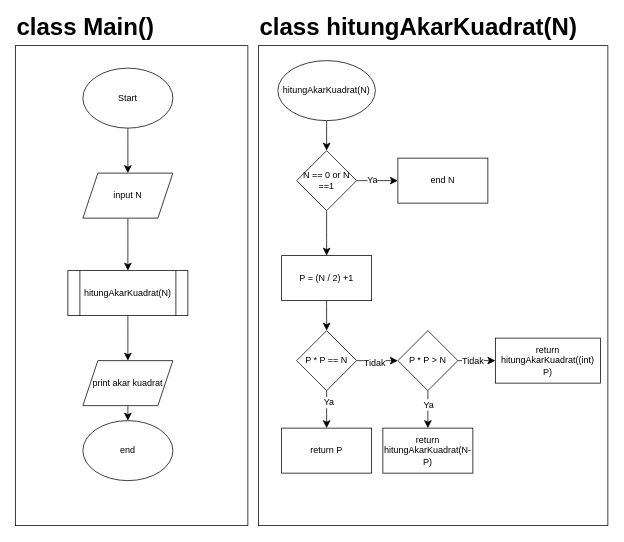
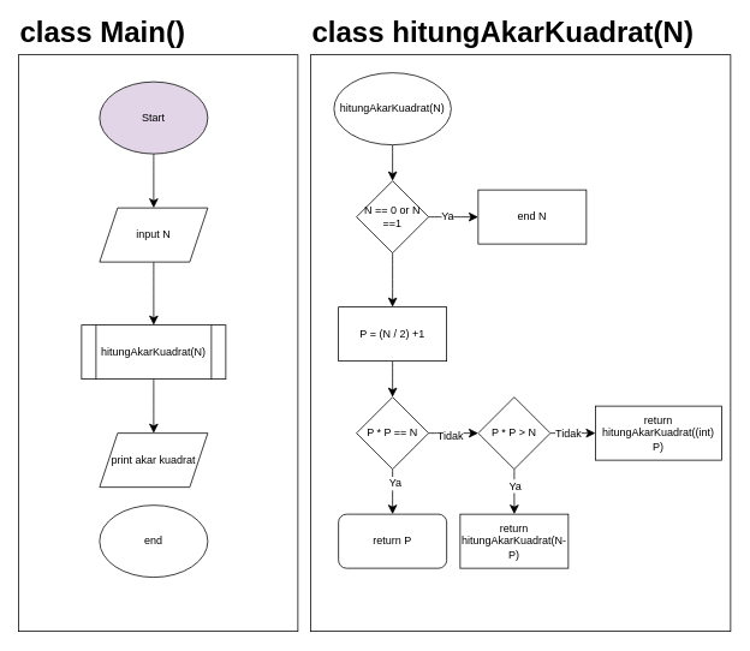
  <mxCell id="0" />
  <mxCell id="1" parent="0" />
  <mxCell id="2" value="" style="group" vertex="1" connectable="0" parent="1"><mxGeometry x="20" y="20" width="310" height="680" as="geometry" /></mxCell>
  <mxCell id="3" value="" style="rounded=0;whiteSpace=wrap;html=1;fillColor=none;container=0;" vertex="1" parent="2"><mxGeometry y="40" width="310" height="640" as="geometry" /></mxCell>
  <mxCell id="4" value="&lt;font style=&quot;font-size: 32px;&quot;&gt;&lt;b style=&quot;font-size: 32px;&quot;&gt;class Main()&lt;/b&gt;&lt;/font&gt;" style="text;html=1;align=left;verticalAlign=middle;whiteSpace=wrap;rounded=0;fontSize=32;container=0;" vertex="1" parent="2"><mxGeometry width="220" height="30" as="geometry" /></mxCell>
  <mxCell id="5" style="edgeStyle=none;curved=1;rounded=0;orthogonalLoop=1;jettySize=auto;html=1;entryX=0.5;entryY=0;entryDx=0;entryDy=0;fontSize=12;startSize=8;endSize=8;" edge="1" parent="2" source="6" target="8"><mxGeometry relative="1" as="geometry" /></mxCell>
- <mxCell id="6" value="Start" style="ellipse;whiteSpace=wrap;html=1;container=0;" vertex="1" parent="2"><mxGeometry x="90" y="70" width="120" height="80" as="geometry" /></mxCell>
+ <mxCell id="6" value="Start" style="ellipse;whiteSpace=wrap;html=1;container=0;fillColor=#e1d5e7;" vertex="1" parent="2"><mxGeometry x="90" y="70" width="120" height="80" as="geometry" /></mxCell>
  <mxCell id="7" style="edgeStyle=none;curved=1;rounded=0;orthogonalLoop=1;jettySize=auto;html=1;entryX=0.5;entryY=0;entryDx=0;entryDy=0;fontSize=12;startSize=8;endSize=8;" edge="1" parent="2" source="8" target="10"><mxGeometry relative="1" as="geometry" /></mxCell>
  <mxCell id="8" value="input N" style="shape=parallelogram;perimeter=parallelogramPerimeter;whiteSpace=wrap;html=1;fixedSize=1;container=0;" vertex="1" parent="2"><mxGeometry x="90" y="210" width="120" height="60" as="geometry" /></mxCell>
  <mxCell id="9" style="edgeStyle=none;curved=1;rounded=0;orthogonalLoop=1;jettySize=auto;html=1;entryX=0.5;entryY=0;entryDx=0;entryDy=0;fontSize=12;startSize=8;endSize=8;" edge="1" parent="2" source="10" target="12"><mxGeometry relative="1" as="geometry" /></mxCell>
  <mxCell id="10" value="hitungAkarKuadrat(N)" style="shape=process;whiteSpace=wrap;html=1;backgroundOutline=1;container=0;" vertex="1" parent="2"><mxGeometry x="70" y="340" width="160" height="60" as="geometry" /></mxCell>
- <mxCell id="11" style="edgeStyle=none;curved=1;rounded=0;orthogonalLoop=1;jettySize=auto;html=1;fontSize=12;startSize=8;endSize=8;" edge="1" parent="2" source="12" target="13"><mxGeometry relative="1" as="geometry" /></mxCell>
  <mxCell id="12" value="print akar kuadrat" style="shape=parallelogram;perimeter=parallelogramPerimeter;whiteSpace=wrap;html=1;fixedSize=1;container=0;" vertex="1" parent="2"><mxGeometry x="90" y="460" width="120" height="60" as="geometry" /></mxCell>
  <mxCell id="13" value="end" style="ellipse;whiteSpace=wrap;html=1;container=0;" vertex="1" parent="2"><mxGeometry x="90" y="540" width="120" height="80" as="geometry" /></mxCell>
  <mxCell id="14" value="" style="group" vertex="1" connectable="0" parent="1"><mxGeometry x="344" y="20" width="466" height="680" as="geometry" /></mxCell>
  <mxCell id="15" style="edgeStyle=none;curved=1;rounded=0;orthogonalLoop=1;jettySize=auto;html=1;entryX=0.5;entryY=0;entryDx=0;entryDy=0;fontSize=12;startSize=8;endSize=8;" edge="1" parent="14" source="16" target="20"><mxGeometry relative="1" as="geometry" /></mxCell>
  <mxCell id="16" value="hitungAkarKuadrat(N)" style="ellipse;whiteSpace=wrap;html=1;" vertex="1" parent="14"><mxGeometry x="26" y="60" width="130" height="80" as="geometry" /></mxCell>
  <mxCell id="17" style="edgeStyle=none;curved=1;rounded=0;orthogonalLoop=1;jettySize=auto;html=1;entryX=0;entryY=0.5;entryDx=0;entryDy=0;fontSize=12;startSize=8;endSize=8;" edge="1" parent="14" source="20" target="21"><mxGeometry relative="1" as="geometry" /></mxCell>
  <mxCell id="18" value="Ya" style="edgeLabel;html=1;align=center;verticalAlign=middle;resizable=0;points=[];fontSize=12;" vertex="1" connectable="0" parent="17"><mxGeometry x="-0.262" y="2" relative="1" as="geometry"><mxPoint as="offset" /></mxGeometry></mxCell>
  <mxCell id="19" style="edgeStyle=none;curved=1;rounded=0;orthogonalLoop=1;jettySize=auto;html=1;entryX=0.5;entryY=0;entryDx=0;entryDy=0;fontSize=12;startSize=8;endSize=8;" edge="1" parent="14" source="20" target="23"><mxGeometry relative="1" as="geometry" /></mxCell>
  <mxCell id="20" value="N == 0 or N ==1" style="rhombus;whiteSpace=wrap;html=1;" vertex="1" parent="14"><mxGeometry x="51" y="180" width="80" height="80" as="geometry" /></mxCell>
  <mxCell id="21" value="end N" style="rounded=0;whiteSpace=wrap;html=1;" vertex="1" parent="14"><mxGeometry x="186" y="190" width="120" height="60" as="geometry" /></mxCell>
  <mxCell id="22" style="edgeStyle=none;curved=1;rounded=0;orthogonalLoop=1;jettySize=auto;html=1;entryX=0.5;entryY=0;entryDx=0;entryDy=0;fontSize=12;startSize=8;endSize=8;" edge="1" parent="14" source="23" target="28"><mxGeometry relative="1" as="geometry" /></mxCell>
  <mxCell id="23" value="P = (N / 2) +1" style="rounded=0;whiteSpace=wrap;html=1;" vertex="1" parent="14"><mxGeometry x="31" y="320" width="120" height="60" as="geometry" /></mxCell>
  <mxCell id="24" style="edgeStyle=none;curved=1;rounded=0;orthogonalLoop=1;jettySize=auto;html=1;fontSize=12;startSize=8;endSize=8;" edge="1" parent="14" source="28" target="29"><mxGeometry relative="1" as="geometry" /></mxCell>
  <mxCell id="25" value="Ya" style="edgeLabel;html=1;align=center;verticalAlign=middle;resizable=0;points=[];fontSize=12;" vertex="1" connectable="0" parent="24"><mxGeometry x="-0.411" y="2" relative="1" as="geometry"><mxPoint as="offset" /></mxGeometry></mxCell>
  <mxCell id="26" value="" style="edgeStyle=none;curved=1;rounded=0;orthogonalLoop=1;jettySize=auto;html=1;fontSize=12;startSize=8;endSize=8;" edge="1" parent="14" source="28" target="34"><mxGeometry relative="1" as="geometry" /></mxCell>
  <mxCell id="27" value="Tidak" style="edgeLabel;html=1;align=center;verticalAlign=middle;resizable=0;points=[];fontSize=12;" vertex="1" connectable="0" parent="26"><mxGeometry x="0.119" y="-3" relative="1" as="geometry"><mxPoint x="-8" as="offset" /></mxGeometry></mxCell>
  <mxCell id="28" value="P * P == N" style="rhombus;whiteSpace=wrap;html=1;" vertex="1" parent="14"><mxGeometry x="51" y="420" width="80" height="80" as="geometry" /></mxCell>
- <mxCell id="29" value="return P" style="rounded=0;whiteSpace=wrap;html=1;" vertex="1" parent="14"><mxGeometry x="31" y="550" width="120" height="60" as="geometry" /></mxCell>
+ <mxCell id="29" value="return P" style="whiteSpace=wrap;html=1;rounded=1;" vertex="1" parent="14"><mxGeometry x="31" y="550" width="120" height="60" as="geometry" /></mxCell>
  <mxCell id="30" value="" style="edgeStyle=none;curved=1;rounded=0;orthogonalLoop=1;jettySize=auto;html=1;fontSize=12;startSize=8;endSize=8;" edge="1" parent="14" source="34" target="35"><mxGeometry relative="1" as="geometry" /></mxCell>
  <mxCell id="31" value="Ya" style="edgeLabel;html=1;align=center;verticalAlign=middle;resizable=0;points=[];fontSize=12;" vertex="1" connectable="0" parent="30"><mxGeometry x="-0.275" relative="1" as="geometry"><mxPoint as="offset" /></mxGeometry></mxCell>
  <mxCell id="32" value="" style="edgeStyle=none;curved=1;rounded=0;orthogonalLoop=1;jettySize=auto;html=1;fontSize=12;startSize=8;endSize=8;" edge="1" parent="14" source="34" target="36"><mxGeometry relative="1" as="geometry" /></mxCell>
  <mxCell id="33" value="Tidak" style="edgeLabel;html=1;align=center;verticalAlign=middle;resizable=0;points=[];fontSize=12;" vertex="1" connectable="0" parent="32"><mxGeometry x="-0.52" relative="1" as="geometry"><mxPoint x="7" as="offset" /></mxGeometry></mxCell>
  <mxCell id="34" value="P * P &amp;gt; N" style="rhombus;whiteSpace=wrap;html=1;" vertex="1" parent="14"><mxGeometry x="186" y="420" width="80" height="80" as="geometry" /></mxCell>
  <mxCell id="35" value="return hitungAkarKuadrat(N-P)" style="whiteSpace=wrap;html=1;" vertex="1" parent="14"><mxGeometry x="166" y="550" width="120" height="60" as="geometry" /></mxCell>
  <mxCell id="36" value="return hitungAkarKuadrat((int) P)" style="whiteSpace=wrap;html=1;" vertex="1" parent="14"><mxGeometry x="316" y="430" width="140" height="60" as="geometry" /></mxCell>
  <mxCell id="37" value="" style="rounded=0;whiteSpace=wrap;html=1;fillColor=none;" vertex="1" parent="14"><mxGeometry y="40" width="466" height="640" as="geometry" /></mxCell>
  <mxCell id="38" value="&lt;font style=&quot;font-size: 32px;&quot;&gt;&lt;b style=&quot;font-size: 32px;&quot;&gt;class hitungAkarKuadrat(N)&lt;/b&gt;&lt;/font&gt;" style="text;html=1;align=left;verticalAlign=middle;whiteSpace=wrap;rounded=0;fontSize=32;container=0;" vertex="1" parent="14"><mxGeometry width="446" height="30" as="geometry" /></mxCell>
